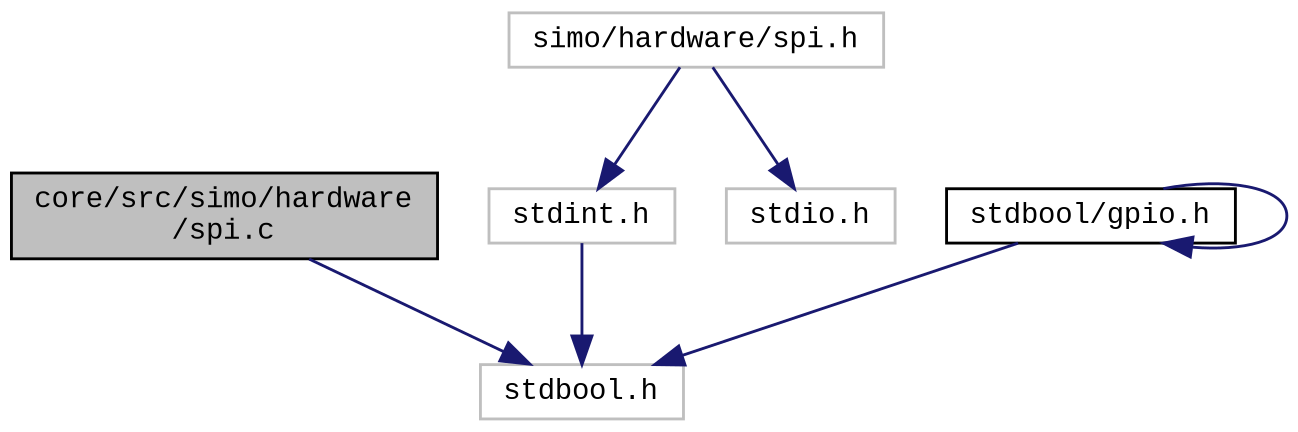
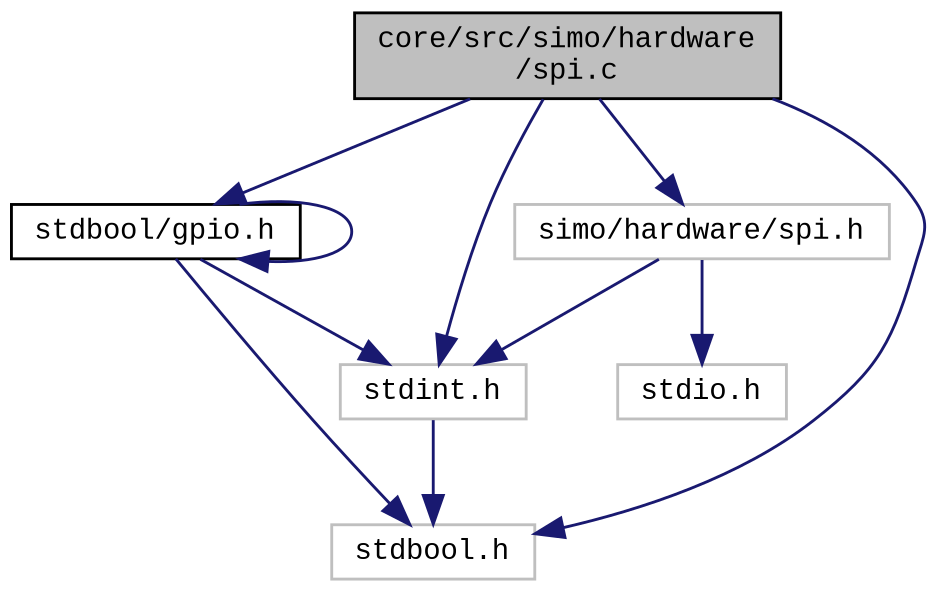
  digraph {
    fontname="Liberation Mono"
    node [color=grey75 fillcolor=white fontname="Liberation Mono" fontsize=10 shape=record style=filled]
    edge [color=midnightblue fontname="Liberation Mono" fontsize=10 labelfontname=Helvetica labelfontsize=10 style=solid]
    n1 [color=black fillcolor=grey75 fontcolor=black height=0.2 label="core/src/simo/hardware\l/spi.c" width=0.4]
    n2 [height=0.2 label="stdint.h" width=0.4]
    n3 [height=0.2 label="stdbool.h" width=0.4]
    n4 [height=0.2 label="simo/hardware/spi.h" width=0.4]
    n5 [color=black height=0.2 label="stdbool/gpio.h" width=0.4]
    n6 [height=0.2 label="stdio.h" width=0.4]
+   n1 -> n2
    n1 -> n3
+   n1 -> n4
+   n1 -> n5
    n2 -> n3
    n4 -> n2
    n4 -> n6
+   n5 -> n2
    n5 -> n3
    n5 -> n5
  }
